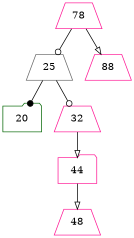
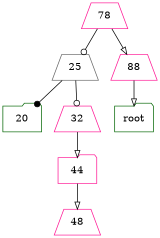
  digraph {
    ordering=out
    node [color=deeppink shape=trapezium]
    edge [arrowhead=onormal]
    n1 [color=darkgreen label=20 shape=folder]
    n2 [color=gray40 label=25]
    n3 [label=32]
    n4 [label=44 shape=folder]
    n5 [label=48]
    n6 [label=78]
    n7 [label=88]
+   n8 [color=darkgreen label=root shape=folder]
    n2 -> n1 [arrowhead=dot]
    n2 -> n3 [arrowhead=odot]
    n3 -> n4
    n4 -> n5
    n6 -> n2 [arrowhead=odot]
    n6 -> n7
+   n7 -> n8
  }
